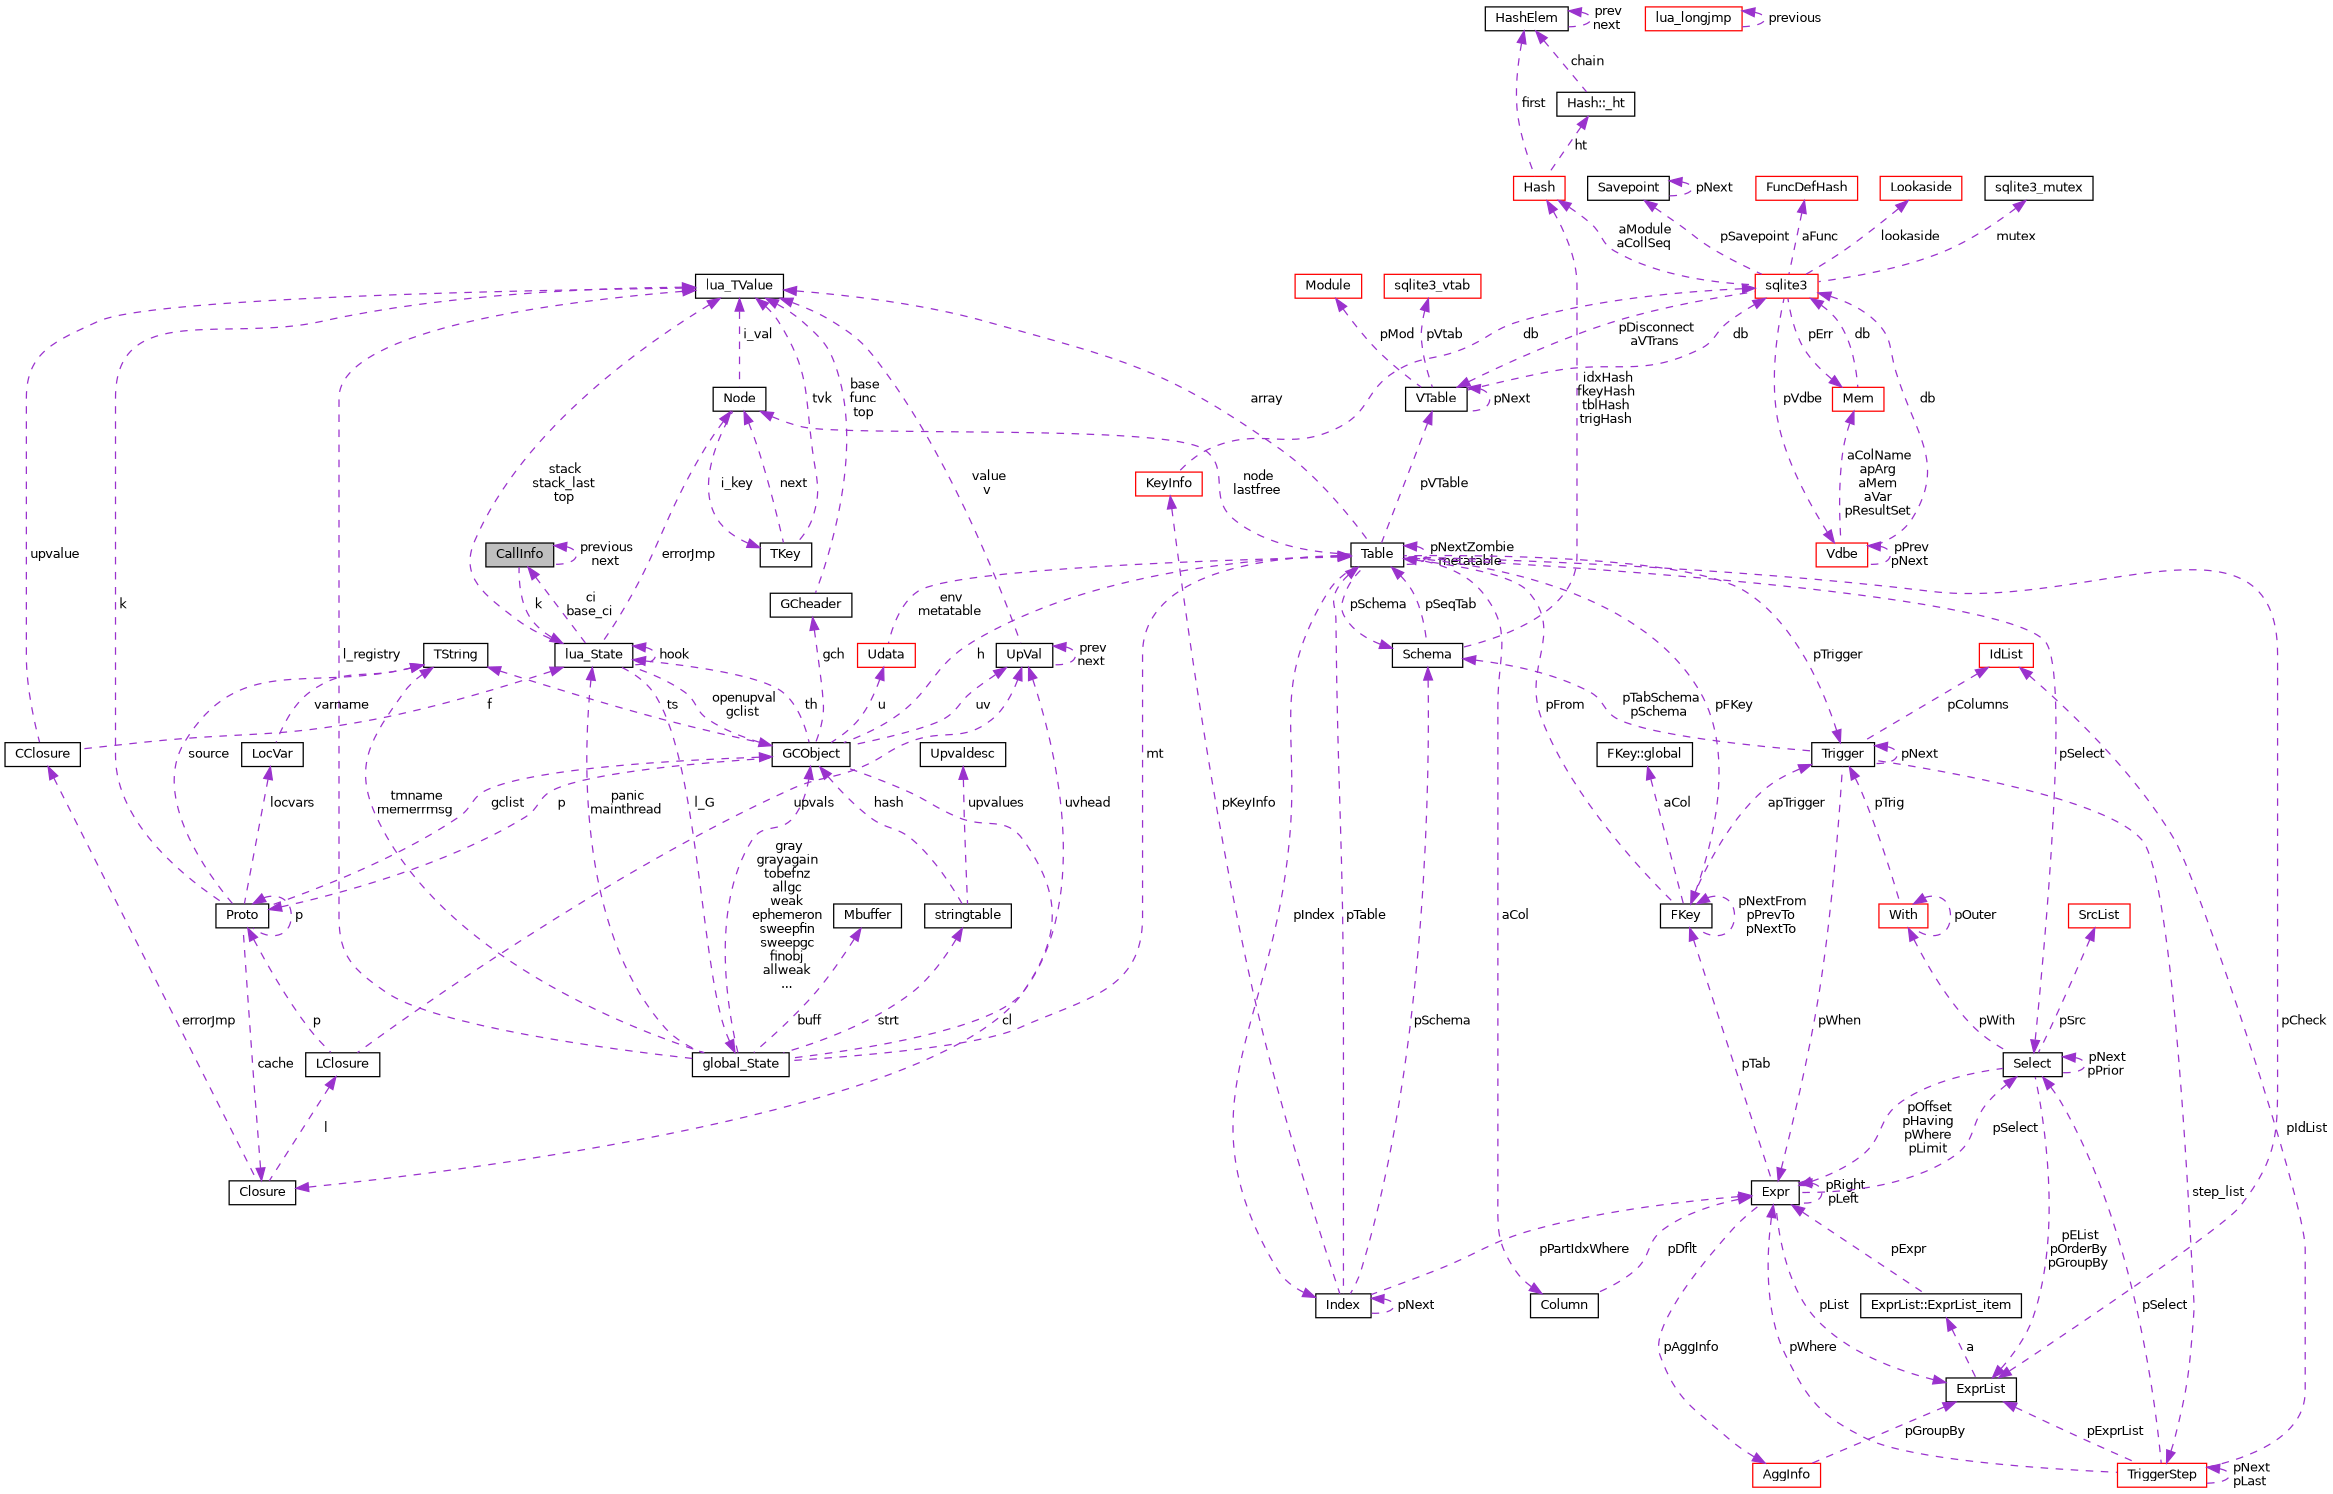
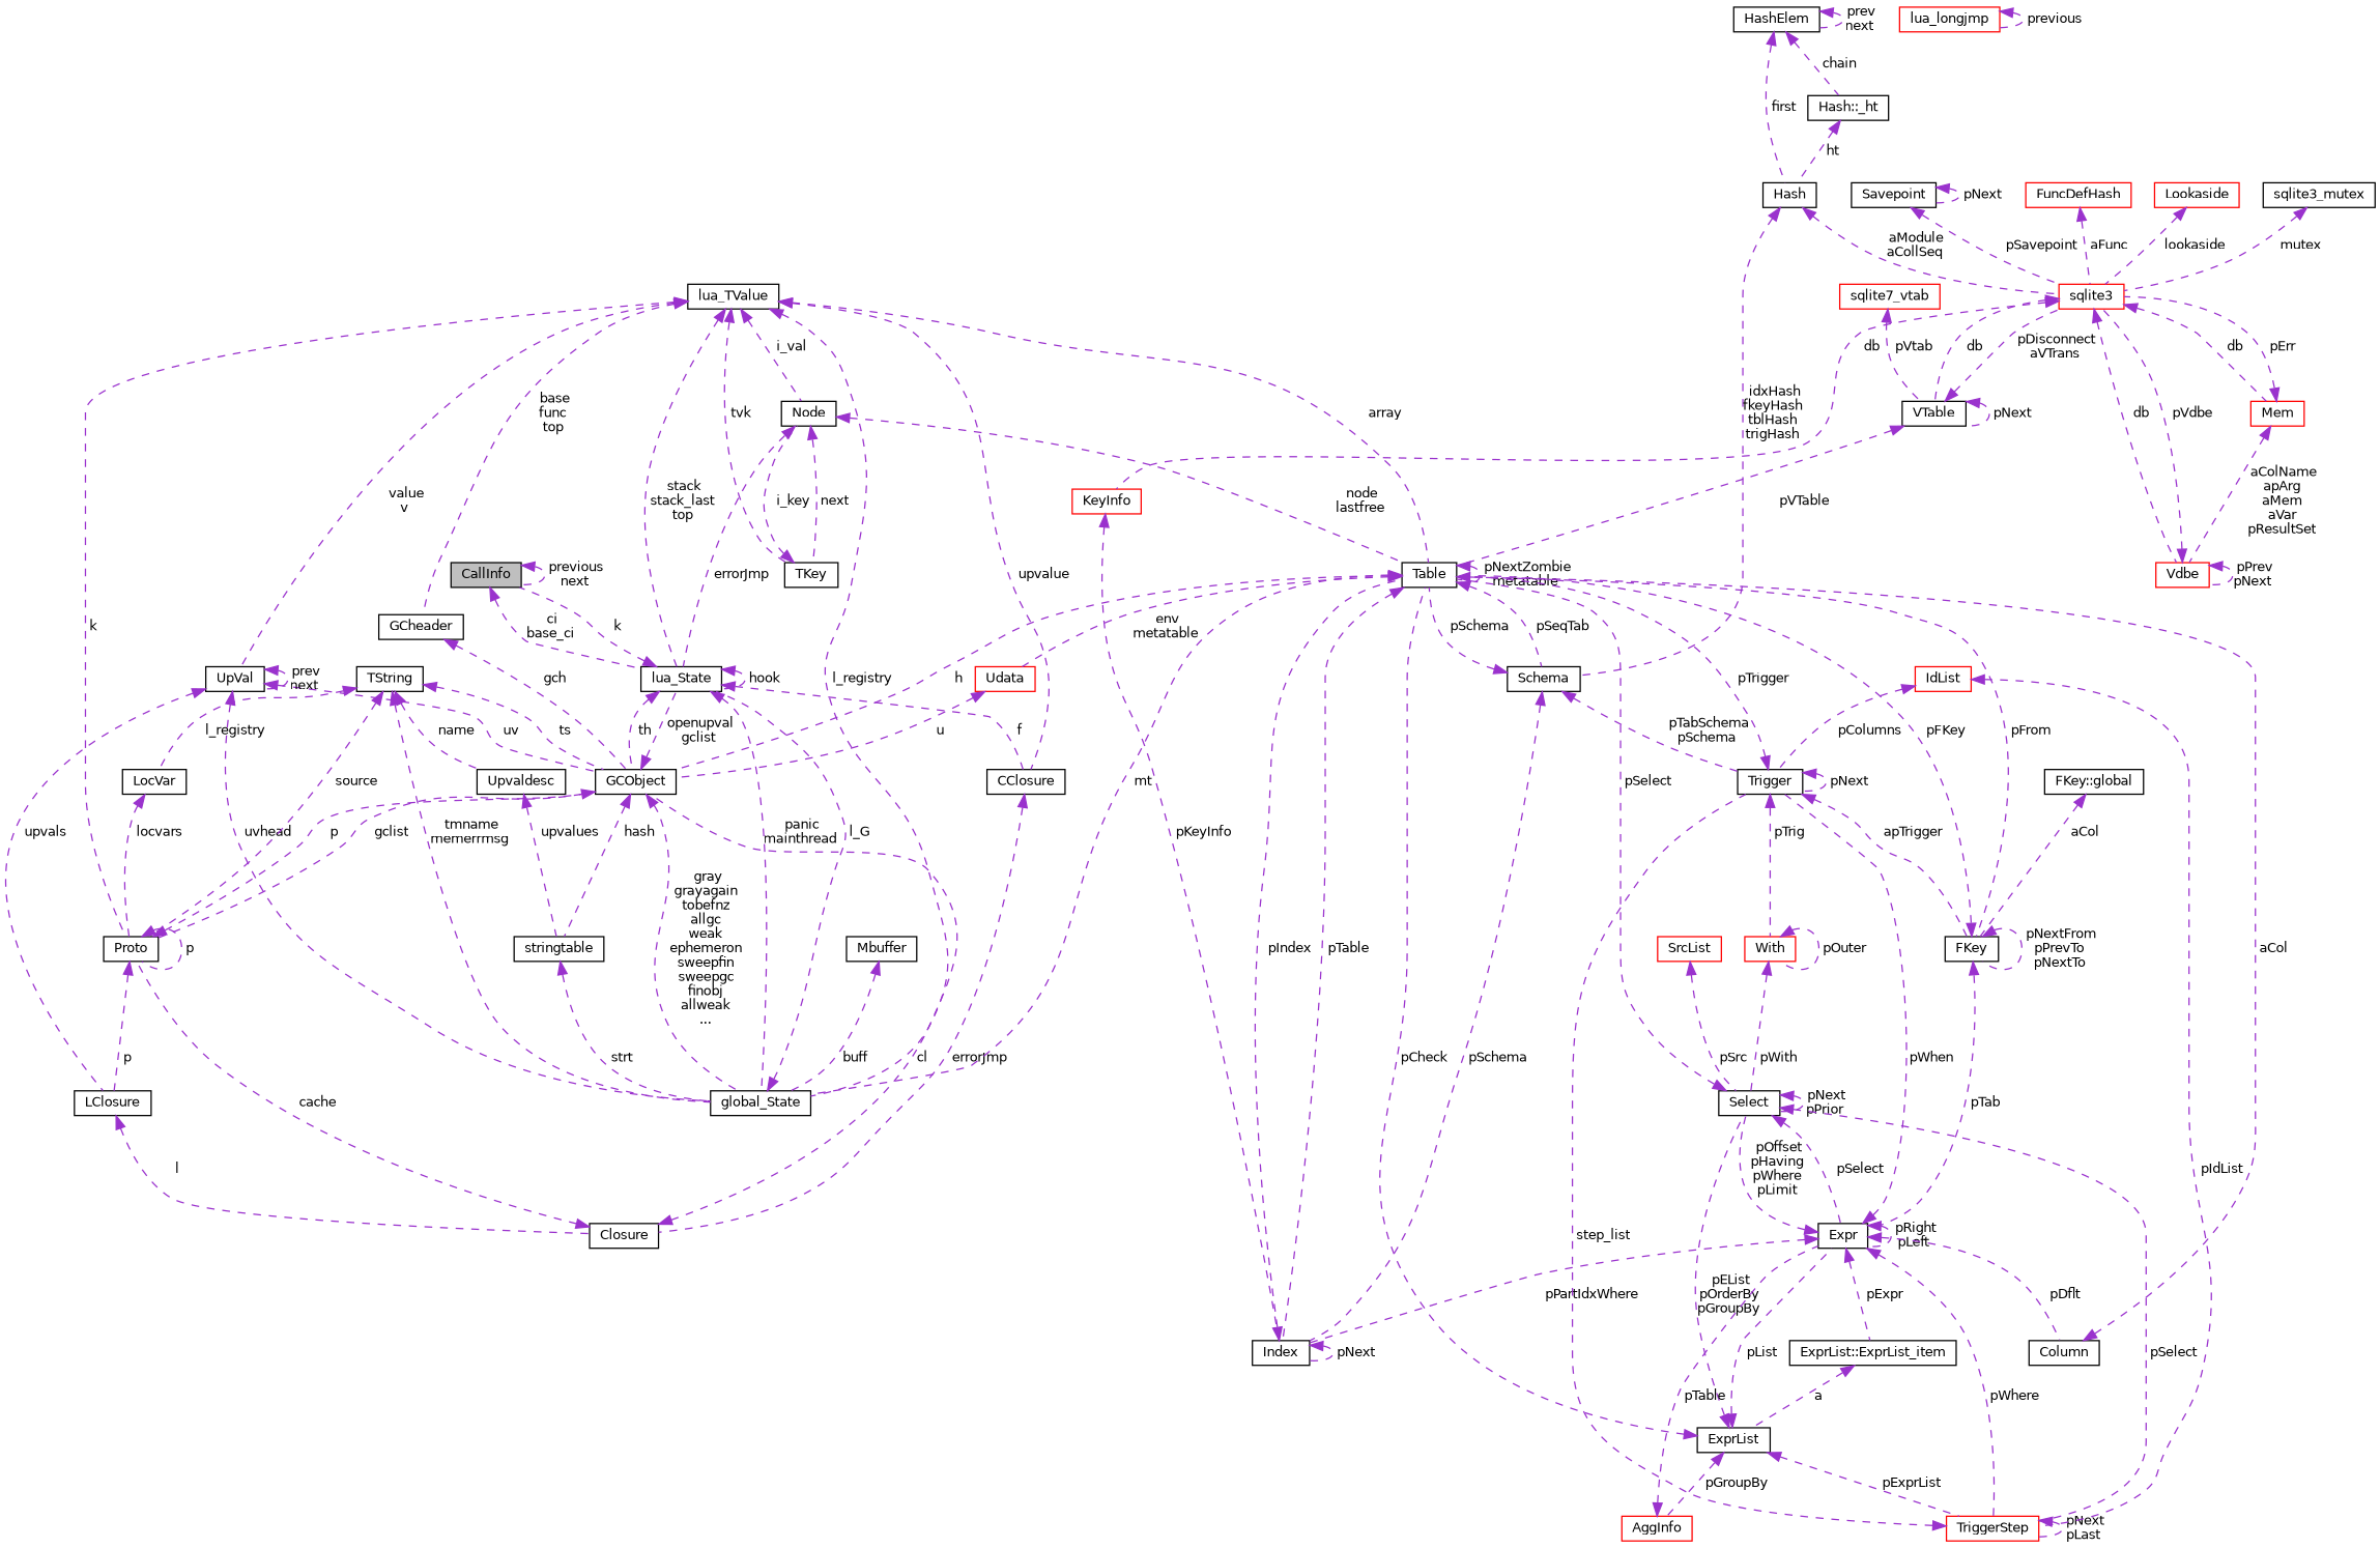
  digraph {
    node [color=black fillcolor=white fontname=Helvetica fontsize=10 shape=record style=filled]
    edge [color=darkorchid3 dir=back fontname=Helvetica fontsize=10 labelfontname=Helvetica labelfontsize=10 style=dashed]
    n1 [fillcolor=grey75 fontcolor=black height=0.2 label=CallInfo width=0.4]
    n2 [height=0.2 label=lua_State width=0.4]
    n3 [height=0.2 label=global_State width=0.4]
    n4 [height=0.2 label=CClosure width=0.4]
    n5 [height=0.2 label=GCObject width=0.4]
    n6 [height=0.2 label=lua_TValue width=0.4]
    n7 [height=0.2 label=UpVal width=0.4]
    n8 [height=0.2 label=Proto width=0.4]
    n9 [height=0.2 label=Table width=0.4]
    n10 [height=0.2 label="Node" width=0.4]
    n11 [height=0.2 label=TKey width=0.4]
    n12 [height=0.2 label=GCheader width=0.4]
    n13 [height=0.2 label=LClosure width=0.4]
    n14 [height=0.2 label=Closure width=0.4]
    n15 [height=0.2 label=Schema width=0.4]
    n16 [height=0.2 label=FKey width=0.4]
    n17 [height=0.2 label=Index width=0.4]
    n18 [color=red height=0.2 label=Udata width=0.4]
    n19 [height=0.2 label=stringtable width=0.4]
    n20 [color=red height=0.2 label=lua_longjmp width=0.4]
    n21 [height=0.2 label=LocVar width=0.4]
    n22 [height=0.2 label=TString width=0.4]
    n23 [height=0.2 label=Upvaldesc width=0.4]
    n24 [height=0.2 label=Trigger width=0.4]
    n25 [height=0.2 label=Expr width=0.4]
    n26 [height=0.2 label=Column width=0.4]
    n27 [height=0.2 label="ExprList::ExprList_item" width=0.4]
    n28 [height=0.2 label=Select width=0.4]
    n29 [color=red height=0.2 label=TriggerStep width=0.4]
    n30 [color=red height=0.2 label=With width=0.4]
-   n31 [color=red height=0.2 label=Hash width=0.4]
+   n31 [height=0.2 label=Hash width=0.4]
    n32 [color=red height=0.2 label=sqlite3 width=0.4]
    n33 [height=0.2 label=VTable width=0.4]
    n34 [color=red height=0.2 label=Mem width=0.4]
    n35 [color=red height=0.2 label=Vdbe width=0.4]
    n36 [color=red height=0.2 label=KeyInfo width=0.4]
    n37 [height=0.2 label="Hash::_ht" width=0.4]
    n38 [height=0.2 label=HashElem width=0.4]
    n39 [height=0.2 label=ExprList width=0.4]
    n40 [color=red height=0.2 label=AggInfo width=0.4]
    n41 [color=red height=0.2 label=SrcList width=0.4]
    n42 [height=0.2 label="FKey::global" width=0.4]
    n43 [color=red height=0.2 label=IdList width=0.4]
    n44 [height=0.2 label=Savepoint width=0.4]
    n45 [color=red height=0.2 label=FuncDefHash width=0.4]
    n46 [color=red height=0.2 label=Lookaside width=0.4]
    n47 [height=0.2 label=sqlite3_mutex width=0.4]
-   n48 [color=red height=0.2 label=Module width=0.4]
-   n49 [color=red height=0.2 label=sqlite3_vtab width=0.4]
+   n49 [color=red height=0.2 label=sqlite7_vtab width=0.4]
    n50 [height=0.2 label=Mbuffer width=0.4]
    n1 -> n1 [label=" previous\nnext"]
    n1 -> n2 [label=" ci\nbase_ci"]
    n2 -> n1 [label=" k"]
    n2 -> n2 [label=" hook"]
    n2 -> n3 [label=" panic\nmainthread"]
    n2 -> n4 [label=" f"]
    n2 -> n5 [label=" th"]
    n3 -> n2 [label=" l_G"]
    n4 -> n14 [label=" errorJmp"]
    n5 -> n2 [label=" openupval\ngclist"]
    n5 -> n3 [label=" gray\ngrayagain\ntobefnz\nallgc\nweak\nephemeron\nsweepfin\nsweepgc\nfinobj\nallweak\n..."]
    n5 -> n8 [label=" gclist"]
    n5 -> n19 [label=" hash"]
    n6 -> n2 [label=" stack\nstack_last\ntop"]
    n6 -> n3 [label=" l_registry"]
    n6 -> n4 [label=" upvalue"]
    n6 -> n7 [label=" value\nv"]
    n6 -> n8 [label=" k"]
    n6 -> n9 [label=" array"]
    n6 -> n10 [label=" i_val"]
    n6 -> n11 [label=" tvk"]
    n6 -> n12 [label=" base\nfunc\ntop"]
    n7 -> n3 [label=" uvhead"]
    n7 -> n5 [label=" uv"]
    n7 -> n7 [label=" prev\nnext"]
    n7 -> n13 [label=" upvals"]
    n8 -> n5 [label=" p"]
    n8 -> n8 [label=" p"]
    n8 -> n13 [label=" p"]
    n9 -> n3 [label=" mt"]
    n9 -> n5 [label=" h"]
    n9 -> n9 [label=" pNextZombie\nmetatable"]
    n9 -> n15 [label=" pSeqTab"]
    n9 -> n16 [label=" pFrom"]
    n9 -> n17 [label=" pTable"]
    n9 -> n18 [label=" env\nmetatable"]
    n10 -> n2 [label=" errorJmp"]
    n10 -> n9 [label=" node\nlastfree"]
    n10 -> n11 [label=" next"]
    n11 -> n10 [label=" i_key"]
    n12 -> n5 [label=" gch"]
    n13 -> n14 [label=" l"]
    n14 -> n5 [label=" cl"]
    n14 -> n8 [label=" cache"]
    n15 -> n9 [label=" pSchema"]
    n15 -> n17 [label=" pSchema"]
    n15 -> n24 [label=" pTabSchema\npSchema"]
    n16 -> n9 [label=" pFKey"]
    n16 -> n16 [label=" pNextFrom\npPrevTo\npNextTo"]
    n16 -> n25 [label=" pTab"]
    n17 -> n9 [label=" pIndex"]
    n17 -> n17 [label=" pNext"]
    n18 -> n5 [label=" u"]
    n19 -> n3 [label=" strt"]
    n20 -> n20 [label=" previous"]
    n21 -> n8 [label=" locvars"]
    n22 -> n3 [label=" tmname\nmemerrmsg"]
    n22 -> n5 [label=" ts"]
    n22 -> n8 [label=" source"]
-   n22 -> n21 [label=" varname"]
+   n22 -> n21 [label=" l_registry"]
+   n22 -> n23 [label=" name"]
    n23 -> n19 [label=" upvalues"]
    n24 -> n9 [label=" pTrigger"]
    n24 -> n16 [label=" apTrigger"]
    n24 -> n24 [label=" pNext"]
    n24 -> n30 [label=" pTrig"]
    n25 -> n17 [label=" pPartIdxWhere"]
    n25 -> n24 [label=" pWhen"]
    n25 -> n25 [label=" pRight\npLeft"]
    n25 -> n26 [label=" pDflt"]
    n25 -> n27 [label=" pExpr"]
    n25 -> n28 [label=" pOffset\npHaving\npWhere\npLimit"]
    n25 -> n29 [label=" pWhere"]
    n26 -> n9 [label=" aCol"]
    n27 -> n39 [label=" a"]
    n28 -> n9 [label=" pSelect"]
    n28 -> n25 [label=" pSelect"]
    n28 -> n28 [label=" pNext\npPrior"]
    n28 -> n29 [label=" pSelect"]
    n29 -> n24 [label=" step_list"]
    n29 -> n29 [label=" pNext\npLast"]
    n30 -> n28 [label=" pWith"]
    n30 -> n30 [label=" pOuter"]
    n31 -> n15 [label=" idxHash\nfkeyHash\ntblHash\ntrigHash"]
    n31 -> n32 [label=" aModule\naCollSeq"]
    n32 -> n33 [label=" db"]
    n32 -> n34 [label=" db"]
    n32 -> n35 [label=" db"]
    n32 -> n36 [label=" db"]
    n33 -> n9 [label=" pVTable"]
    n33 -> n32 [label=" pDisconnect\naVTrans"]
    n33 -> n33 [label=" pNext"]
    n34 -> n32 [label=" pErr"]
    n34 -> n35 [label=" aColName\napArg\naMem\naVar\npResultSet"]
    n35 -> n32 [label=" pVdbe"]
    n35 -> n35 [label=" pPrev\npNext"]
    n36 -> n17 [label=" pKeyInfo"]
    n37 -> n31 [label=" ht"]
    n38 -> n31 [label=" first"]
    n38 -> n37 [label=" chain"]
    n38 -> n38 [label=" prev\nnext"]
    n39 -> n9 [label=" pCheck"]
    n39 -> n25 [label=" pList"]
    n39 -> n28 [label=" pEList\npOrderBy\npGroupBy"]
    n39 -> n29 [label=" pExprList"]
    n39 -> n40 [label=" pGroupBy"]
-   n40 -> n25 [label=" pAggInfo"]
+   n40 -> n25 [label=" pTable"]
    n41 -> n28 [label=" pSrc"]
    n42 -> n16 [label=" aCol"]
    n43 -> n24 [label=" pColumns"]
    n43 -> n29 [label=" pIdList"]
    n44 -> n32 [label=" pSavepoint"]
    n44 -> n44 [label=" pNext"]
    n45 -> n32 [label=" aFunc"]
    n46 -> n32 [label=" lookaside"]
    n47 -> n32 [label=" mutex"]
-   n48 -> n33 [label=" pMod"]
    n49 -> n33 [label=" pVtab"]
    n50 -> n3 [label=" buff"]
  }
